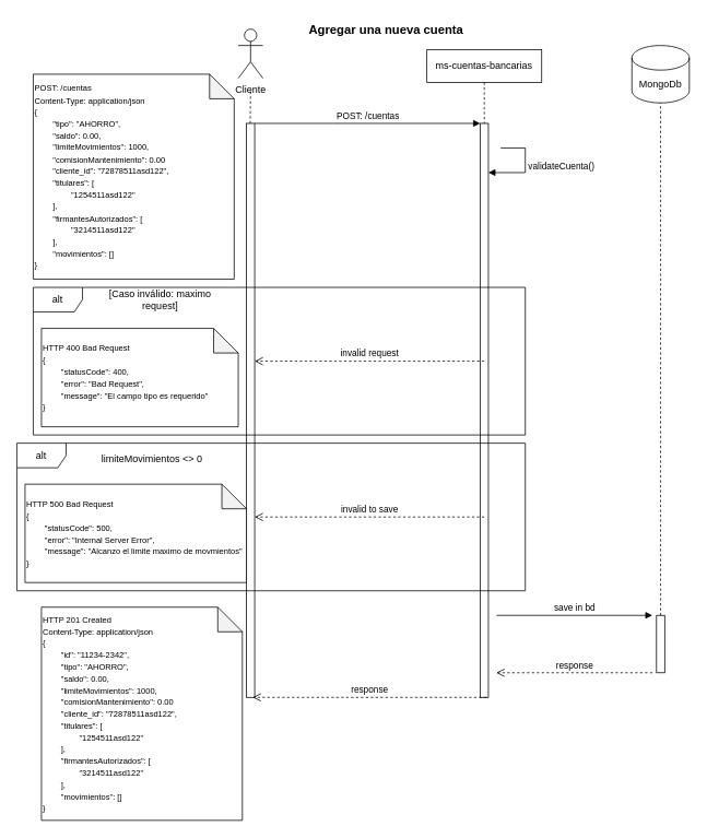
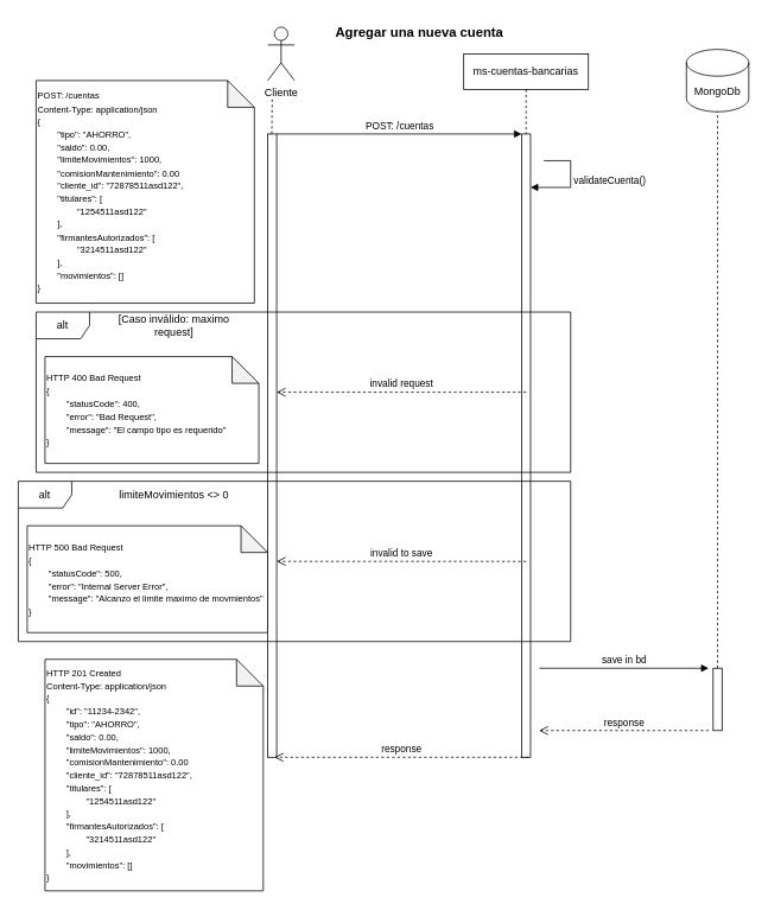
  <mxCell id="0" />
  <mxCell id="1" parent="0" />
  <mxCell id="2" value="ms-cuentas-bancarias" style="shape=umlLifeline;perimeter=lifelinePerimeter;whiteSpace=wrap;html=1;container=0;dropTarget=0;collapsible=0;recursiveResize=0;outlineConnect=0;portConstraint=eastwest;newEdgeStyle={&quot;edgeStyle&quot;:&quot;elbowEdgeStyle&quot;,&quot;elbow&quot;:&quot;vertical&quot;,&quot;curved&quot;:0,&quot;rounded&quot;:0};labelBackgroundColor=none;" parent="1" vertex="1"><mxGeometry x="520" y="60" width="140" height="790" as="geometry" /></mxCell>
  <mxCell id="3" value="" style="html=1;points=[];perimeter=orthogonalPerimeter;outlineConnect=0;targetShapes=umlLifeline;portConstraint=eastwest;newEdgeStyle={&quot;edgeStyle&quot;:&quot;elbowEdgeStyle&quot;,&quot;elbow&quot;:&quot;vertical&quot;,&quot;curved&quot;:0,&quot;rounded&quot;:0};labelBackgroundColor=none;" parent="2" vertex="1"><mxGeometry x="65" y="90" width="10" height="700" as="geometry" /></mxCell>
  <mxCell id="4" value="POST: /cuentas" style="html=1;verticalAlign=bottom;endArrow=block;edgeStyle=elbowEdgeStyle;elbow=vertical;curved=0;rounded=0;labelBackgroundColor=none;fontColor=default;" parent="1" source="7" target="3" edge="1"><mxGeometry x="0.001" relative="1" as="geometry"><mxPoint x="320" y="150" as="sourcePoint" /><Array as="points"><mxPoint x="405" y="150" /></Array><mxPoint x="590" y="150" as="targetPoint" /><mxPoint as="offset" /></mxGeometry></mxCell>
  <mxCell id="5" value="invalid request" style="html=1;verticalAlign=bottom;endArrow=open;dashed=1;endSize=8;edgeStyle=elbowEdgeStyle;elbow=vertical;curved=0;rounded=0;labelBackgroundColor=none;fontColor=default;" parent="1" edge="1"><mxGeometry relative="1" as="geometry"><mxPoint x="310" y="440" as="targetPoint" /><Array as="points"><mxPoint x="415" y="440" /></Array><mxPoint x="590" y="440" as="sourcePoint" /></mxGeometry></mxCell>
- <mxCell id="6" value="Cliente" style="shape=umlActor;verticalLabelPosition=bottom;verticalAlign=top;html=1;outlineConnect=0;labelBackgroundColor=none;" parent="1" vertex="1"><mxGeometry x="290" y="35" width="30" height="60" as="geometry" /></mxCell>
+ <mxCell id="6" value="Cliente" style="shape=umlActor;verticalLabelPosition=bottom;verticalAlign=top;html=1;outlineConnect=0;labelBackgroundColor=none;" parent="1" vertex="1"><mxGeometry x="300" y="30" width="30" height="60" as="geometry" /></mxCell>
  <mxCell id="7" value="" style="html=1;points=[];perimeter=orthogonalPerimeter;outlineConnect=0;targetShapes=umlLifeline;portConstraint=eastwest;newEdgeStyle={&quot;edgeStyle&quot;:&quot;elbowEdgeStyle&quot;,&quot;elbow&quot;:&quot;vertical&quot;,&quot;curved&quot;:0,&quot;rounded&quot;:0};labelBackgroundColor=none;" parent="1" vertex="1"><mxGeometry x="300" y="150" width="10" height="700" as="geometry" /></mxCell>
  <mxCell id="8" value="" style="endArrow=none;dashed=1;html=1;rounded=0;labelBackgroundColor=none;fontColor=default;" parent="1" edge="1"><mxGeometry width="50" height="50" relative="1" as="geometry"><mxPoint x="304.55" y="150" as="sourcePoint" /><mxPoint x="305" y="110" as="targetPoint" /></mxGeometry></mxCell>
  <mxCell id="9" value="validateCuenta()" style="html=1;align=left;spacingLeft=2;endArrow=block;rounded=0;edgeStyle=orthogonalEdgeStyle;curved=0;rounded=0;" parent="1" target="3" edge="1"><mxGeometry relative="1" as="geometry"><mxPoint x="610" y="180" as="sourcePoint" /><Array as="points"><mxPoint x="640" y="180" /><mxPoint x="640" y="210" /></Array><mxPoint x="615" y="210" as="targetPoint" /></mxGeometry></mxCell>
  <mxCell id="10" value="&lt;font style=&quot;font-size: 10px;&quot;&gt;POST: /cuentas&lt;/font&gt;&lt;div&gt;&lt;font style=&quot;font-size: 10px;&quot;&gt;Content-Type: application/json&lt;/font&gt;&lt;/div&gt;&lt;div&gt;&lt;div&gt;&lt;font style=&quot;font-size: 10px;&quot;&gt;{&lt;/font&gt;&lt;/div&gt;&lt;div&gt;&lt;span style=&quot;font-size: 10px; background-color: initial;&quot;&gt;&lt;span style=&quot;white-space: pre;&quot;&gt;&#09;&lt;/span&gt;&quot;tipo&quot;: &quot;AHORRO&quot;,&lt;br&gt;&lt;/span&gt;&lt;/div&gt;&lt;div&gt;&lt;span style=&quot;font-size: 10px; background-color: initial;&quot;&gt;&lt;span style=&quot;white-space: pre;&quot;&gt;&#09;&lt;/span&gt;&quot;saldo&quot;: 0.00,&lt;br&gt;&lt;/span&gt;&lt;/div&gt;&lt;div&gt;&lt;span style=&quot;font-size: 10px; background-color: initial;&quot;&gt;&lt;span style=&quot;white-space: pre;&quot;&gt;&#09;&lt;/span&gt;&quot;limiteMovimientos&quot;: 1000,&lt;br&gt;&lt;/span&gt;&lt;/div&gt;&lt;div&gt;&lt;span style=&quot;font-size: 10px; background-color: initial;&quot;&gt;&lt;span style=&quot;white-space: pre;&quot;&gt;&#09;&lt;/span&gt;&quot;comisionMantenimiento&quot;: 0.00&lt;br&gt;&lt;/span&gt;&lt;/div&gt;&lt;div&gt;&lt;span style=&quot;font-size: 10px; background-color: initial;&quot;&gt;&lt;span style=&quot;white-space: pre;&quot;&gt;&#09;&lt;/span&gt;&quot;cliente_id&quot;: &quot;72878511asd122&quot;,&lt;br&gt;&lt;/span&gt;&lt;/div&gt;&lt;div&gt;&lt;span style=&quot;font-size: 10px; background-color: initial;&quot;&gt;&lt;span style=&quot;white-space: pre;&quot;&gt;&#09;&lt;/span&gt;&quot;titulares&quot;: [&lt;/span&gt;&lt;/div&gt;&lt;div&gt;&lt;span style=&quot;font-size: 10px; background-color: initial;&quot;&gt;&lt;span style=&quot;white-space: pre;&quot;&gt;&#09;&lt;/span&gt;&lt;span style=&quot;white-space: pre;&quot;&gt;&#09;&lt;/span&gt;&quot;&lt;/span&gt;&lt;span style=&quot;font-size: 10px; background-color: initial;&quot;&gt;1254511asd122&lt;/span&gt;&lt;span style=&quot;background-color: initial; font-size: 10px;&quot;&gt;&quot;&lt;/span&gt;&lt;/div&gt;&lt;div&gt;&lt;span style=&quot;font-size: 10px; background-color: initial;&quot;&gt;&lt;span style=&quot;white-space: pre;&quot;&gt;&#09;&lt;/span&gt;],&lt;br&gt;&lt;/span&gt;&lt;/div&gt;&lt;div&gt;&lt;span style=&quot;font-size: 10px; background-color: initial;&quot;&gt;&lt;span style=&quot;white-space: pre;&quot;&gt;&#09;&lt;/span&gt;&quot;firmantesAutorizados&quot;: [&lt;/span&gt;&lt;/div&gt;&lt;div&gt;&lt;span style=&quot;font-size: 10px; background-color: initial;&quot;&gt;&lt;span style=&quot;white-space: pre;&quot;&gt;&#09;&lt;/span&gt;&lt;span style=&quot;white-space: pre;&quot;&gt;&#09;&lt;/span&gt;&quot;&lt;/span&gt;&lt;span style=&quot;font-size: 10px; background-color: initial;&quot;&gt;3214511asd122&lt;/span&gt;&lt;span style=&quot;background-color: initial; font-size: 10px;&quot;&gt;&quot;&lt;/span&gt;&lt;/div&gt;&lt;div&gt;&lt;span style=&quot;font-size: 10px; background-color: initial;&quot;&gt;&lt;span style=&quot;white-space: pre;&quot;&gt;&#09;&lt;/span&gt;],&lt;/span&gt;&lt;/div&gt;&lt;div&gt;&lt;span style=&quot;font-size: 10px; background-color: initial;&quot;&gt;&lt;span style=&quot;white-space: pre;&quot;&gt;&#09;&lt;/span&gt;&quot;movimientos&quot;: [&lt;/span&gt;&lt;span style=&quot;background-color: initial; font-size: 10px;&quot;&gt;]&lt;/span&gt;&lt;/div&gt;&lt;/div&gt;&lt;div&gt;&lt;span style=&quot;font-size: 10px;&quot;&gt;}&lt;/span&gt;&lt;/div&gt;" style="shape=note;whiteSpace=wrap;html=1;backgroundOutline=1;darkOpacity=0.05;align=left;" parent="1" vertex="1"><mxGeometry x="40" y="90" width="245" height="250" as="geometry" /></mxCell>
  <mxCell id="11" value="alt" style="shape=umlFrame;whiteSpace=wrap;html=1;pointerEvents=0;" parent="1" vertex="1"><mxGeometry x="40" y="350" width="600" height="180" as="geometry" /></mxCell>
  <mxCell id="12" value="[Caso inválido: maximo request]" style="text;html=1;align=center;verticalAlign=middle;whiteSpace=wrap;rounded=0;" parent="1" vertex="1"><mxGeometry x="110" y="350" width="170" height="30" as="geometry" /></mxCell>
  <mxCell id="13" value="&lt;font style=&quot;font-size: 10px;&quot;&gt;HTTP 400 Bad Request&lt;/font&gt;&lt;div&gt;&lt;span style=&quot;font-size: 10px; background-color: initial;&quot;&gt;{&lt;/span&gt;&lt;/div&gt;&lt;div&gt;&lt;font style=&quot;font-size: 10px;&quot;&gt;&lt;span style=&quot;white-space: pre;&quot;&gt;&#09;&lt;/span&gt;&quot;statusCode&quot;: 400,&lt;/font&gt;&lt;/div&gt;&lt;div&gt;&lt;font style=&quot;font-size: 10px;&quot;&gt;&lt;span style=&quot;white-space: pre;&quot;&gt;&#09;&lt;/span&gt;&quot;error&quot;: &quot;Bad Request&quot;,&lt;/font&gt;&lt;/div&gt;&lt;div&gt;&lt;font style=&quot;font-size: 10px;&quot;&gt;&lt;span style=&quot;white-space: pre;&quot;&gt;&#09;&lt;/span&gt;&quot;message&quot;: &quot;El campo tipo es requerido&quot;&lt;/font&gt;&lt;/div&gt;&lt;div&gt;&lt;font style=&quot;font-size: 10px;&quot;&gt;}&lt;/font&gt;&lt;/div&gt;" style="shape=note;whiteSpace=wrap;html=1;backgroundOutline=1;darkOpacity=0.05;align=left;" parent="1" vertex="1"><mxGeometry x="50" y="400" width="240" height="120" as="geometry" /></mxCell>
  <mxCell id="14" value="MongoDb" style="shape=cylinder3;whiteSpace=wrap;html=1;boundedLbl=1;backgroundOutline=1;size=15;" parent="1" vertex="1"><mxGeometry x="770" y="55" width="70" height="70" as="geometry" /></mxCell>
  <mxCell id="15" value="" style="endArrow=none;dashed=1;html=1;rounded=0;entryX=0.5;entryY=1;entryDx=0;entryDy=0;entryPerimeter=0;" parent="1" source="17" target="14" edge="1"><mxGeometry width="50" height="50" relative="1" as="geometry"><mxPoint x="800" y="450" as="sourcePoint" /><mxPoint x="820" y="140" as="targetPoint" /></mxGeometry></mxCell>
  <mxCell id="16" value="save in bd" style="html=1;verticalAlign=bottom;endArrow=block;curved=0;rounded=0;" parent="1" edge="1"><mxGeometry width="80" relative="1" as="geometry"><mxPoint x="605" y="750" as="sourcePoint" /><mxPoint x="795" y="750" as="targetPoint" /></mxGeometry></mxCell>
  <mxCell id="17" value="" style="html=1;points=[];perimeter=orthogonalPerimeter;outlineConnect=0;targetShapes=umlLifeline;portConstraint=eastwest;newEdgeStyle={&quot;edgeStyle&quot;:&quot;elbowEdgeStyle&quot;,&quot;elbow&quot;:&quot;vertical&quot;,&quot;curved&quot;:0,&quot;rounded&quot;:0};labelBackgroundColor=none;" parent="1" vertex="1"><mxGeometry x="800" y="750" width="10" height="70" as="geometry" /></mxCell>
  <mxCell id="18" value="response" style="html=1;verticalAlign=bottom;endArrow=open;dashed=1;endSize=8;curved=0;rounded=0;" parent="1" edge="1"><mxGeometry relative="1" as="geometry"><mxPoint x="795" y="820" as="sourcePoint" /><mxPoint x="604.591" y="820" as="targetPoint" /></mxGeometry></mxCell>
  <mxCell id="19" value="response" style="html=1;verticalAlign=bottom;endArrow=open;dashed=1;endSize=8;curved=0;rounded=0;" parent="1" edge="1"><mxGeometry relative="1" as="geometry"><mxPoint x="592.5" y="850" as="sourcePoint" /><mxPoint x="307.5" y="850" as="targetPoint" /></mxGeometry></mxCell>
  <mxCell id="20" value="&lt;font style=&quot;font-size: 10px;&quot;&gt;HTTP 201 Created&lt;/font&gt;&lt;div&gt;&lt;font style=&quot;font-size: 10px;&quot;&gt;Content-Type: application/json&lt;/font&gt;&lt;/div&gt;&lt;div&gt;&lt;div&gt;&lt;div&gt;&lt;font style=&quot;font-size: 10px;&quot;&gt;{&lt;/font&gt;&lt;/div&gt;&lt;div&gt;&lt;font style=&quot;font-size: 10px;&quot;&gt;&lt;span style=&quot;white-space: pre;&quot;&gt;&#09;&lt;/span&gt;&quot;id&lt;/font&gt;&lt;span style=&quot;font-size: 10px; background-color: initial;&quot;&gt;&quot;: &quot;11234-2342&quot;,&lt;/span&gt;&lt;/div&gt;&lt;div&gt;&lt;span style=&quot;font-size: 10px; background-color: initial;&quot;&gt;&lt;span style=&quot;white-space: pre;&quot;&gt;&#09;&lt;/span&gt;&quot;tipo&quot;: &quot;AHORRO&quot;,&lt;br&gt;&lt;/span&gt;&lt;/div&gt;&lt;div&gt;&lt;span style=&quot;font-size: 10px; background-color: initial;&quot;&gt;&lt;span style=&quot;white-space: pre;&quot;&gt;&#09;&lt;/span&gt;&quot;saldo&quot;: 0.00,&lt;br&gt;&lt;/span&gt;&lt;/div&gt;&lt;div&gt;&lt;span style=&quot;font-size: 10px; background-color: initial;&quot;&gt;&lt;span style=&quot;white-space: pre;&quot;&gt;&#09;&lt;/span&gt;&quot;limiteMovimientos&quot;: 1000,&lt;br&gt;&lt;/span&gt;&lt;/div&gt;&lt;div&gt;&lt;span style=&quot;font-size: 10px; background-color: initial;&quot;&gt;&lt;span style=&quot;white-space: pre;&quot;&gt;&#09;&lt;/span&gt;&quot;comisionMantenimiento&quot;: 0.00&lt;br&gt;&lt;/span&gt;&lt;/div&gt;&lt;div&gt;&lt;span style=&quot;font-size: 10px; background-color: initial;&quot;&gt;&lt;span style=&quot;white-space: pre;&quot;&gt;&#09;&lt;/span&gt;&quot;cliente_id&quot;: &quot;72878511asd122&quot;,&lt;br&gt;&lt;/span&gt;&lt;/div&gt;&lt;div&gt;&lt;span style=&quot;font-size: 10px; background-color: initial;&quot;&gt;&lt;span style=&quot;white-space: pre;&quot;&gt;&#09;&lt;/span&gt;&quot;titulares&quot;: [&lt;/span&gt;&lt;/div&gt;&lt;div&gt;&lt;span style=&quot;font-size: 10px; background-color: initial;&quot;&gt;&lt;span style=&quot;white-space: pre;&quot;&gt;&#09;&lt;/span&gt;&lt;span style=&quot;white-space: pre;&quot;&gt;&#09;&lt;/span&gt;&quot;&lt;/span&gt;&lt;span style=&quot;font-size: 10px; background-color: initial;&quot;&gt;1254511asd122&lt;/span&gt;&lt;span style=&quot;background-color: initial; font-size: 10px;&quot;&gt;&quot;&lt;/span&gt;&lt;/div&gt;&lt;div&gt;&lt;span style=&quot;font-size: 10px; background-color: initial;&quot;&gt;&lt;span style=&quot;white-space: pre;&quot;&gt;&#09;&lt;/span&gt;],&lt;br&gt;&lt;/span&gt;&lt;/div&gt;&lt;div&gt;&lt;span style=&quot;font-size: 10px; background-color: initial;&quot;&gt;&lt;span style=&quot;white-space: pre;&quot;&gt;&#09;&lt;/span&gt;&quot;firmantesAutorizados&quot;: [&lt;/span&gt;&lt;/div&gt;&lt;div&gt;&lt;span style=&quot;font-size: 10px; background-color: initial;&quot;&gt;&lt;span style=&quot;white-space: pre;&quot;&gt;&#09;&lt;/span&gt;&lt;span style=&quot;white-space: pre;&quot;&gt;&#09;&lt;/span&gt;&quot;&lt;/span&gt;&lt;span style=&quot;font-size: 10px; background-color: initial;&quot;&gt;3214511asd122&lt;/span&gt;&lt;span style=&quot;background-color: initial; font-size: 10px;&quot;&gt;&quot;&lt;/span&gt;&lt;/div&gt;&lt;div&gt;&lt;span style=&quot;font-size: 10px; background-color: initial;&quot;&gt;&lt;span style=&quot;white-space: pre;&quot;&gt;&#09;&lt;/span&gt;],&lt;/span&gt;&lt;/div&gt;&lt;div&gt;&lt;span style=&quot;font-size: 10px; background-color: initial;&quot;&gt;&lt;span style=&quot;white-space: pre;&quot;&gt;&#09;&lt;/span&gt;&quot;movimientos&quot;: [&lt;/span&gt;&lt;span style=&quot;background-color: initial; font-size: 10px;&quot;&gt;]&lt;/span&gt;&lt;/div&gt;&lt;/div&gt;&lt;div&gt;&lt;span style=&quot;font-size: 10px;&quot;&gt;}&lt;/span&gt;&lt;/div&gt;&lt;/div&gt;" style="shape=note;whiteSpace=wrap;html=1;backgroundOutline=1;darkOpacity=0.05;align=left;" parent="1" vertex="1"><mxGeometry x="50" y="740" width="245" height="260" as="geometry" /></mxCell>
  <mxCell id="21" value="&lt;b&gt;&lt;font style=&quot;font-size: 15px;&quot;&gt;Agregar una nueva cuenta&lt;/font&gt;&lt;/b&gt;" style="text;html=1;align=center;verticalAlign=middle;resizable=0;points=[];autosize=1;strokeColor=none;fillColor=none;" parent="1" vertex="1"><mxGeometry x="365" y="20" width="210" height="30" as="geometry" /></mxCell>
  <mxCell id="22" value="invalid to save" style="html=1;verticalAlign=bottom;endArrow=open;dashed=1;endSize=8;edgeStyle=elbowEdgeStyle;elbow=vertical;curved=0;rounded=0;labelBackgroundColor=none;fontColor=default;" parent="1" edge="1"><mxGeometry relative="1" as="geometry"><mxPoint x="310" y="630" as="targetPoint" /><Array as="points"><mxPoint x="415" y="630" /></Array><mxPoint x="590" y="630" as="sourcePoint" /></mxGeometry></mxCell>
  <mxCell id="23" value="alt" style="shape=umlFrame;whiteSpace=wrap;html=1;pointerEvents=0;" parent="1" vertex="1"><mxGeometry x="20" y="540" width="620" height="180" as="geometry" /></mxCell>
- <mxCell id="24" value="limiteMovimientos &amp;lt;&amp;gt; 0" style="text;html=1;align=center;verticalAlign=middle;whiteSpace=wrap;rounded=0;" parent="1" vertex="1"><mxGeometry x="100" y="545" width="170" height="30" as="geometry" /></mxCell>
+ <mxCell id="24" value="limiteMovimientos &amp;lt;&amp;gt; 0" style="text;html=1;align=center;verticalAlign=middle;whiteSpace=wrap;rounded=0;" parent="1" vertex="1"><mxGeometry x="110" y="540" width="170" height="30" as="geometry" /></mxCell>
  <mxCell id="25" value="&lt;font style=&quot;font-size: 10px;&quot;&gt;HTTP 500 Bad Request&lt;/font&gt;&lt;div&gt;&lt;span style=&quot;font-size: 10px; background-color: initial;&quot;&gt;{&lt;/span&gt;&lt;/div&gt;&lt;div&gt;&lt;font style=&quot;font-size: 10px;&quot;&gt;&lt;span style=&quot;white-space: pre;&quot;&gt;&#09;&lt;/span&gt;&quot;statusCode&quot;: 500,&lt;/font&gt;&lt;/div&gt;&lt;div&gt;&lt;font style=&quot;font-size: 10px;&quot;&gt;&lt;span style=&quot;white-space: pre;&quot;&gt;&#09;&lt;/span&gt;&quot;error&quot;: &quot;Internal Server Error&quot;,&lt;/font&gt;&lt;/div&gt;&lt;div&gt;&lt;font style=&quot;font-size: 10px;&quot;&gt;&lt;span style=&quot;white-space: pre;&quot;&gt;&#09;&lt;/span&gt;&quot;message&quot;: &quot;Alcanzo el limite maximo de movmientos&quot;&lt;/font&gt;&lt;/div&gt;&lt;div&gt;&lt;font style=&quot;font-size: 10px;&quot;&gt;}&lt;/font&gt;&lt;/div&gt;" style="shape=note;whiteSpace=wrap;html=1;backgroundOutline=1;darkOpacity=0.05;align=left;" parent="1" vertex="1"><mxGeometry x="30" y="590" width="270" height="120" as="geometry" /></mxCell>
